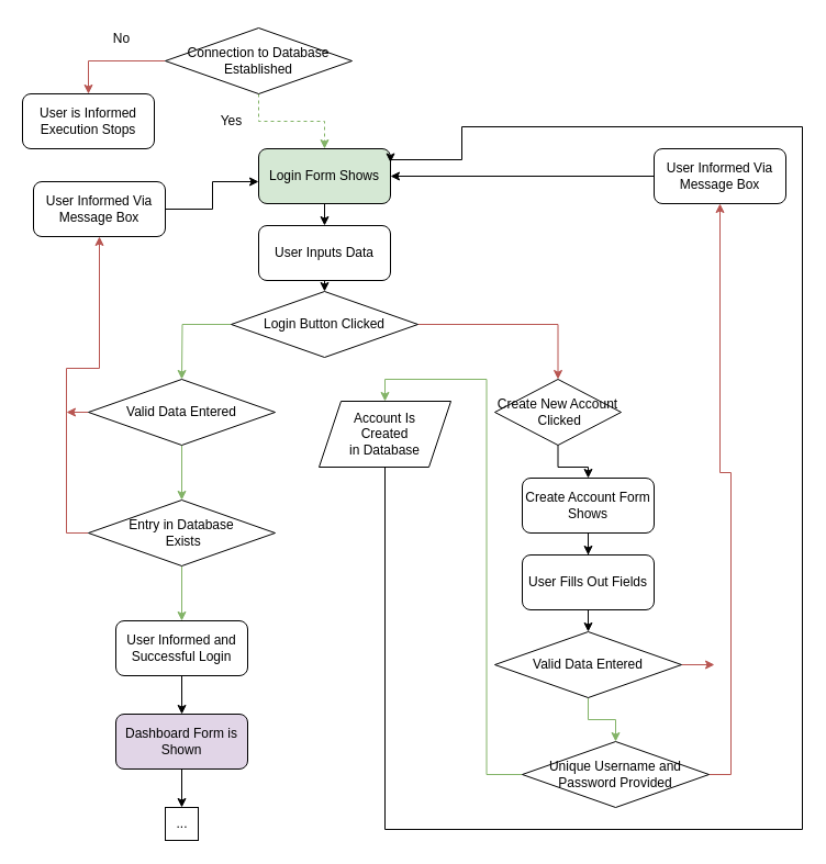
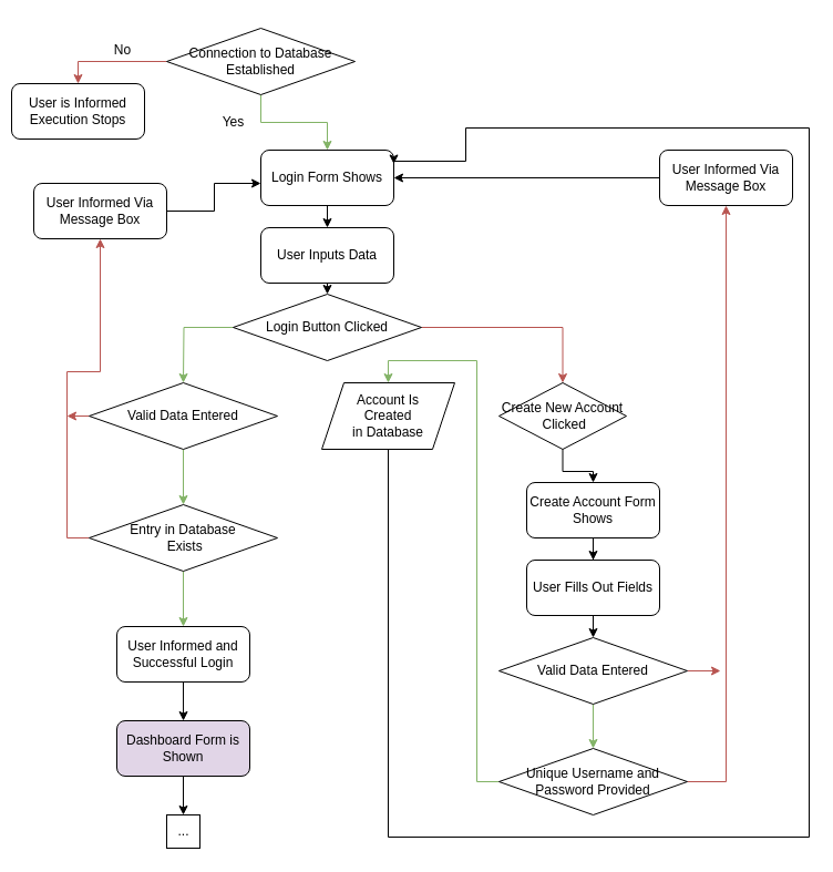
  <mxCell id="0" />
  <mxCell id="1" parent="0" />
  <mxCell id="2" style="edgeStyle=orthogonalEdgeStyle;rounded=0;orthogonalLoop=1;jettySize=auto;html=1;exitX=0;exitY=0.5;exitDx=0;exitDy=0;entryX=0.5;entryY=0;entryDx=0;entryDy=0;fillColor=#f8cecc;strokeColor=#b85450;" edge="1" parent="1" source="4" target="5"><mxGeometry relative="1" as="geometry" /></mxCell>
- <mxCell id="3" style="edgeStyle=orthogonalEdgeStyle;rounded=0;orthogonalLoop=1;jettySize=auto;html=1;exitX=0.5;exitY=1;exitDx=0;exitDy=0;entryX=0.5;entryY=0;entryDx=0;entryDy=0;fillColor=#d5e8d4;strokeColor=#82b366;dashed=1;" edge="1" parent="1" source="4" target="8"><mxGeometry relative="1" as="geometry" /></mxCell>
+ <mxCell id="3" style="edgeStyle=orthogonalEdgeStyle;rounded=0;orthogonalLoop=1;jettySize=auto;html=1;exitX=0.5;exitY=1;exitDx=0;exitDy=0;entryX=0.5;entryY=0;entryDx=0;entryDy=0;fillColor=#d5e8d4;strokeColor=#82b366;" edge="1" parent="1" source="4" target="8"><mxGeometry relative="1" as="geometry" /></mxCell>
  <mxCell id="4" value="Connection to Database Established" style="rhombus;whiteSpace=wrap;html=1;" vertex="1" parent="1"><mxGeometry x="150" y="25" width="170" height="60" as="geometry" /></mxCell>
- <mxCell id="5" value="User is Informed&lt;br&gt;Execution Stops" style="rounded=1;whiteSpace=wrap;html=1;" vertex="1" parent="1"><mxGeometry x="20" y="85" width="120" height="50" as="geometry" /></mxCell>
- <mxCell id="6" value="No" style="text;html=1;align=center;verticalAlign=middle;resizable=0;points=[];autosize=1;strokeColor=none;fillColor=none;" vertex="1" parent="1"><mxGeometry x="90" y="20" width="40" height="30" as="geometry" /></mxCell>
+ <mxCell id="5" value="User is Informed&lt;br&gt;Execution Stops" style="rounded=1;whiteSpace=wrap;html=1;" vertex="1" parent="1"><mxGeometry x="10" y="75" width="120" height="50" as="geometry" /></mxCell>
+ <mxCell id="6" value="No" style="text;html=1;align=center;verticalAlign=middle;resizable=0;points=[];autosize=1;strokeColor=none;fillColor=none;" vertex="1" parent="1"><mxGeometry x="90" y="30" width="40" height="30" as="geometry" /></mxCell>
  <mxCell id="7" style="edgeStyle=orthogonalEdgeStyle;rounded=0;orthogonalLoop=1;jettySize=auto;html=1;exitX=0.5;exitY=1;exitDx=0;exitDy=0;entryX=0.5;entryY=0;entryDx=0;entryDy=0;" edge="1" parent="1" source="8" target="36"><mxGeometry relative="1" as="geometry" /></mxCell>
- <mxCell id="8" value="Login Form Shows" style="rounded=1;whiteSpace=wrap;html=1;fillColor=#d5e8d4;" vertex="1" parent="1"><mxGeometry x="235" y="135" width="120" height="50" as="geometry" /></mxCell>
+ <mxCell id="8" value="Login Form Shows" style="rounded=1;whiteSpace=wrap;html=1;" vertex="1" parent="1"><mxGeometry x="235" y="135" width="120" height="50" as="geometry" /></mxCell>
  <mxCell id="9" value="Yes" style="text;html=1;align=center;verticalAlign=middle;resizable=0;points=[];autosize=1;strokeColor=none;fillColor=none;" vertex="1" parent="1"><mxGeometry x="190" y="95" width="40" height="30" as="geometry" /></mxCell>
  <mxCell id="10" style="edgeStyle=orthogonalEdgeStyle;rounded=0;orthogonalLoop=1;jettySize=auto;html=1;exitX=0;exitY=0.5;exitDx=0;exitDy=0;entryX=0.5;entryY=0;entryDx=0;entryDy=0;fillColor=#d5e8d4;strokeColor=#82b366;" edge="1" parent="1" source="12"><mxGeometry relative="1" as="geometry"><mxPoint x="165" y="345" as="targetPoint" /></mxGeometry></mxCell>
  <mxCell id="11" style="edgeStyle=orthogonalEdgeStyle;rounded=0;orthogonalLoop=1;jettySize=auto;html=1;exitX=1;exitY=0.5;exitDx=0;exitDy=0;entryX=0.5;entryY=0;entryDx=0;entryDy=0;fillColor=#f8cecc;strokeColor=#b85450;" edge="1" parent="1" source="12" target="22"><mxGeometry relative="1" as="geometry" /></mxCell>
  <mxCell id="12" value="Login Button Clicked" style="rhombus;whiteSpace=wrap;html=1;" vertex="1" parent="1"><mxGeometry x="210" y="265" width="170" height="60" as="geometry" /></mxCell>
  <mxCell id="13" style="edgeStyle=orthogonalEdgeStyle;rounded=0;orthogonalLoop=1;jettySize=auto;html=1;exitX=0.5;exitY=1;exitDx=0;exitDy=0;entryX=0.5;entryY=0;entryDx=0;entryDy=0;fillColor=#d5e8d4;strokeColor=#82b366;" edge="1" parent="1"><mxGeometry relative="1" as="geometry"><mxPoint x="165" y="405" as="sourcePoint" /><mxPoint x="165" y="455" as="targetPoint" /></mxGeometry></mxCell>
  <mxCell id="14" style="edgeStyle=orthogonalEdgeStyle;rounded=0;orthogonalLoop=1;jettySize=auto;html=1;exitX=0;exitY=0.5;exitDx=0;exitDy=0;fillColor=#f8cecc;strokeColor=#b85450;" edge="1" parent="1" source="15"><mxGeometry relative="1" as="geometry"><mxPoint x="60" y="375.235" as="targetPoint" /></mxGeometry></mxCell>
  <mxCell id="15" value="Valid Data Entered" style="rhombus;whiteSpace=wrap;html=1;" vertex="1" parent="1"><mxGeometry x="80" y="345" width="170" height="60" as="geometry" /></mxCell>
  <mxCell id="16" style="edgeStyle=orthogonalEdgeStyle;rounded=0;orthogonalLoop=1;jettySize=auto;html=1;exitX=0.5;exitY=1;exitDx=0;exitDy=0;" edge="1" parent="1"><mxGeometry relative="1" as="geometry"><mxPoint x="165" y="615" as="sourcePoint" /><mxPoint x="165.059" y="650" as="targetPoint" /></mxGeometry></mxCell>
  <mxCell id="17" value="User Informed and&lt;br&gt;Successful Login" style="rounded=1;whiteSpace=wrap;html=1;" vertex="1" parent="1"><mxGeometry x="105" y="565" width="120" height="50" as="geometry" /></mxCell>
  <mxCell id="18" style="edgeStyle=orthogonalEdgeStyle;rounded=0;orthogonalLoop=1;jettySize=auto;html=1;exitX=0.5;exitY=1;exitDx=0;exitDy=0;fillColor=#d5e8d4;strokeColor=#82b366;" edge="1" parent="1"><mxGeometry relative="1" as="geometry"><mxPoint x="165" y="515" as="sourcePoint" /><mxPoint x="165" y="565" as="targetPoint" /></mxGeometry></mxCell>
  <mxCell id="19" style="edgeStyle=orthogonalEdgeStyle;rounded=0;orthogonalLoop=1;jettySize=auto;html=1;exitX=0;exitY=0.5;exitDx=0;exitDy=0;entryX=0.5;entryY=1;entryDx=0;entryDy=0;fillColor=#f8cecc;strokeColor=#b85450;" edge="1" parent="1" source="20" target="34"><mxGeometry relative="1" as="geometry" /></mxCell>
  <mxCell id="20" value="Entry in Database&lt;br&gt;&amp;nbsp;Exists" style="rhombus;whiteSpace=wrap;html=1;" vertex="1" parent="1"><mxGeometry x="80" y="455" width="170" height="60" as="geometry" /></mxCell>
  <mxCell id="21" style="edgeStyle=orthogonalEdgeStyle;rounded=0;orthogonalLoop=1;jettySize=auto;html=1;exitX=0.5;exitY=1;exitDx=0;exitDy=0;entryX=0.5;entryY=0;entryDx=0;entryDy=0;" edge="1" parent="1" source="22" target="24"><mxGeometry relative="1" as="geometry" /></mxCell>
  <mxCell id="22" value="Create New Account&lt;br&gt;&amp;nbsp;Clicked" style="rhombus;whiteSpace=wrap;html=1;" vertex="1" parent="1"><mxGeometry x="450" y="345" width="115" height="60" as="geometry" /></mxCell>
  <mxCell id="23" style="edgeStyle=orthogonalEdgeStyle;rounded=0;orthogonalLoop=1;jettySize=auto;html=1;exitX=0.5;exitY=1;exitDx=0;exitDy=0;" edge="1" parent="1" source="24" target="40"><mxGeometry relative="1" as="geometry" /></mxCell>
  <mxCell id="24" value="Create Account Form Shows" style="rounded=1;whiteSpace=wrap;html=1;" vertex="1" parent="1"><mxGeometry x="475" y="435" width="120" height="50" as="geometry" /></mxCell>
  <mxCell id="25" style="edgeStyle=orthogonalEdgeStyle;rounded=0;orthogonalLoop=1;jettySize=auto;html=1;exitX=0.5;exitY=1;exitDx=0;exitDy=0;" edge="1" parent="1" source="26"><mxGeometry relative="1" as="geometry"><mxPoint x="165" y="735" as="targetPoint" /></mxGeometry></mxCell>
  <mxCell id="26" value="Dashboard Form is Shown" style="rounded=1;whiteSpace=wrap;html=1;fillColor=#e1d5e7;" vertex="1" parent="1"><mxGeometry x="105" y="650" width="120" height="50" as="geometry" /></mxCell>
  <mxCell id="27" style="edgeStyle=orthogonalEdgeStyle;rounded=0;orthogonalLoop=1;jettySize=auto;html=1;exitX=0.5;exitY=1;exitDx=0;exitDy=0;entryX=0.5;entryY=0;entryDx=0;entryDy=0;fillColor=#d5e8d4;strokeColor=#82b366;" edge="1" parent="1" source="29" target="32"><mxGeometry relative="1" as="geometry" /></mxCell>
  <mxCell id="28" style="edgeStyle=orthogonalEdgeStyle;rounded=0;orthogonalLoop=1;jettySize=auto;html=1;exitX=1;exitY=0.5;exitDx=0;exitDy=0;fillColor=#f8cecc;strokeColor=#b85450;" edge="1" parent="1" source="29"><mxGeometry relative="1" as="geometry"><mxPoint x="650" y="605" as="targetPoint" /></mxGeometry></mxCell>
  <mxCell id="29" value="Valid Data Entered" style="rhombus;whiteSpace=wrap;html=1;" vertex="1" parent="1"><mxGeometry x="450" y="575" width="170" height="60" as="geometry" /></mxCell>
  <mxCell id="30" style="edgeStyle=orthogonalEdgeStyle;rounded=0;orthogonalLoop=1;jettySize=auto;html=1;exitX=1;exitY=0.5;exitDx=0;exitDy=0;entryX=0.5;entryY=1;entryDx=0;entryDy=0;fillColor=#f8cecc;strokeColor=#b85450;" edge="1" parent="1" source="32" target="38"><mxGeometry relative="1" as="geometry" /></mxCell>
  <mxCell id="31" style="edgeStyle=orthogonalEdgeStyle;rounded=0;orthogonalLoop=1;jettySize=auto;html=1;exitX=0;exitY=0.5;exitDx=0;exitDy=0;entryX=0.5;entryY=0;entryDx=0;entryDy=0;fillColor=#d5e8d4;strokeColor=#82b366;" edge="1" parent="1" source="32" target="42"><mxGeometry relative="1" as="geometry" /></mxCell>
- <mxCell id="32" value="Unique Username and Password Provided" style="rhombus;whiteSpace=wrap;html=1;" vertex="1" parent="1"><mxGeometry x="475" y="675" width="170" height="60" as="geometry" /></mxCell>
+ <mxCell id="32" value="Unique Username and Password Provided" style="rhombus;whiteSpace=wrap;html=1;" vertex="1" parent="1"><mxGeometry x="450" y="675" width="170" height="60" as="geometry" /></mxCell>
  <mxCell id="33" style="edgeStyle=orthogonalEdgeStyle;rounded=0;orthogonalLoop=1;jettySize=auto;html=1;exitX=1;exitY=0.5;exitDx=0;exitDy=0;" edge="1" parent="1" source="34"><mxGeometry relative="1" as="geometry"><mxPoint x="235" y="165" as="targetPoint" /><Array as="points"><mxPoint x="193" y="190" /><mxPoint x="193" y="165" /><mxPoint x="235" y="165" /></Array></mxGeometry></mxCell>
  <mxCell id="34" value="User Informed Via Message Box" style="rounded=1;whiteSpace=wrap;html=1;" vertex="1" parent="1"><mxGeometry x="30" y="165" width="120" height="50" as="geometry" /></mxCell>
  <mxCell id="35" style="edgeStyle=orthogonalEdgeStyle;rounded=0;orthogonalLoop=1;jettySize=auto;html=1;exitX=0.5;exitY=1;exitDx=0;exitDy=0;entryX=0.5;entryY=0;entryDx=0;entryDy=0;" edge="1" parent="1" source="36" target="12"><mxGeometry relative="1" as="geometry" /></mxCell>
  <mxCell id="36" value="User Inputs Data" style="rounded=1;whiteSpace=wrap;html=1;" vertex="1" parent="1"><mxGeometry x="235" y="205" width="120" height="50" as="geometry" /></mxCell>
  <mxCell id="37" style="edgeStyle=orthogonalEdgeStyle;rounded=0;orthogonalLoop=1;jettySize=auto;html=1;exitX=0;exitY=0.5;exitDx=0;exitDy=0;entryX=1;entryY=0.5;entryDx=0;entryDy=0;" edge="1" parent="1" source="38" target="8"><mxGeometry relative="1" as="geometry" /></mxCell>
  <mxCell id="38" value="User Informed Via Message Box" style="rounded=1;whiteSpace=wrap;html=1;" vertex="1" parent="1"><mxGeometry x="595" y="135" width="120" height="50" as="geometry" /></mxCell>
  <mxCell id="39" style="edgeStyle=orthogonalEdgeStyle;rounded=0;orthogonalLoop=1;jettySize=auto;html=1;exitX=0.5;exitY=1;exitDx=0;exitDy=0;entryX=0.5;entryY=0;entryDx=0;entryDy=0;" edge="1" parent="1" source="40" target="29"><mxGeometry relative="1" as="geometry" /></mxCell>
  <mxCell id="40" value="User Fills Out Fields" style="rounded=1;whiteSpace=wrap;html=1;" vertex="1" parent="1"><mxGeometry x="475" y="505" width="120" height="50" as="geometry" /></mxCell>
  <mxCell id="41" style="edgeStyle=orthogonalEdgeStyle;rounded=0;orthogonalLoop=1;jettySize=auto;html=1;exitX=0.5;exitY=1;exitDx=0;exitDy=0;entryX=1;entryY=0.25;entryDx=0;entryDy=0;" edge="1" parent="1" source="42" target="8"><mxGeometry relative="1" as="geometry"><mxPoint x="360" y="145" as="targetPoint" /><Array as="points"><mxPoint x="350" y="755" /><mxPoint x="730" y="755" /><mxPoint x="730" y="115" /><mxPoint x="420" y="115" /><mxPoint x="420" y="145" /><mxPoint x="355" y="145" /></Array></mxGeometry></mxCell>
- <mxCell id="42" value="Account Is&lt;br&gt;Created&lt;br&gt;in Database" style="shape=parallelogram;perimeter=parallelogramPerimeter;whiteSpace=wrap;html=1;fixedSize=1;" vertex="1" parent="1"><mxGeometry x="290" y="365" width="120" height="60" as="geometry" /></mxCell>
+ <mxCell id="42" value="Account Is&lt;br&gt;Created&lt;br&gt;in Database" style="shape=parallelogram;perimeter=parallelogramPerimeter;whiteSpace=wrap;html=1;fixedSize=1;" vertex="1" parent="1"><mxGeometry x="290" y="345" width="120" height="60" as="geometry" /></mxCell>
  <mxCell id="43" value="..." style="text;html=1;align=center;verticalAlign=middle;resizable=0;points=[];autosize=1;strokeColor=default;fillColor=none;rounded=0;" vertex="1" parent="1"><mxGeometry x="150" y="735" width="30" height="30" as="geometry" /></mxCell>
